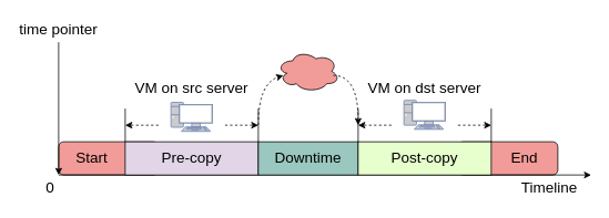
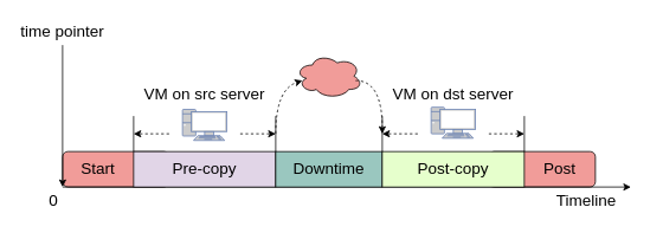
  <mxCell id="0" />
  <mxCell id="1" parent="0" />
  <mxCell id="2" value="" style="rounded=1;whiteSpace=wrap;html=1;fontSize=18;fillColor=#F19C99;" parent="1" vertex="1"><mxGeometry x="550" y="170" width="120" height="40" as="geometry" /></mxCell>
  <mxCell id="3" value="" style="rounded=1;whiteSpace=wrap;html=1;fillColor=#F19C99;" parent="1" vertex="1"><mxGeometry x="70" y="170" width="120" height="40" as="geometry" /></mxCell>
  <mxCell id="4" value="&lt;font style=&quot;font-size: 18px;&quot;&gt;Start&lt;/font&gt;" style="text;html=1;strokeColor=none;fillColor=none;align=center;verticalAlign=middle;whiteSpace=wrap;rounded=0;" parent="1" vertex="1"><mxGeometry x="80" y="175" width="60" height="30" as="geometry" /></mxCell>
  <mxCell id="5" value="" style="endArrow=classic;html=1;rounded=0;fontSize=18;" parent="1" edge="1"><mxGeometry width="50" height="50" relative="1" as="geometry"><mxPoint x="70" y="210" as="sourcePoint" /><mxPoint x="710" y="210" as="targetPoint" /></mxGeometry></mxCell>
  <mxCell id="6" value="Pre-copy" style="rounded=0;whiteSpace=wrap;html=1;fontSize=18;fillColor=#e1d5e7;" parent="1" vertex="1"><mxGeometry x="150" y="170" width="160" height="40" as="geometry" /></mxCell>
  <mxCell id="7" value="Downtime" style="rounded=0;whiteSpace=wrap;html=1;fontSize=18;fillColor=#9AC7BF;" parent="1" vertex="1"><mxGeometry x="310" y="170" width="120" height="40" as="geometry" /></mxCell>
  <mxCell id="8" value="Post-copy" style="rounded=0;whiteSpace=wrap;html=1;fontSize=18;fillColor=#E6FFCC;" parent="1" vertex="1"><mxGeometry x="430" y="170" width="160" height="40" as="geometry" /></mxCell>
- <mxCell id="9" value="&lt;font style=&quot;font-size: 18px;&quot;&gt;End&lt;/font&gt;" style="text;html=1;strokeColor=none;fillColor=none;align=center;verticalAlign=middle;whiteSpace=wrap;rounded=0;" parent="1" vertex="1"><mxGeometry x="600" y="175" width="60" height="30" as="geometry" /></mxCell>
+ <mxCell id="9" value="&lt;font style=&quot;font-size: 18px;&quot;&gt;Post&lt;/font&gt;" style="text;html=1;strokeColor=none;fillColor=none;align=center;verticalAlign=middle;whiteSpace=wrap;rounded=0;" parent="1" vertex="1"><mxGeometry x="600" y="175" width="60" height="30" as="geometry" /></mxCell>
  <mxCell id="10" value="Timeline" style="text;html=1;strokeColor=none;fillColor=none;align=center;verticalAlign=middle;whiteSpace=wrap;rounded=0;fontSize=18;" parent="1" vertex="1"><mxGeometry x="610" y="210" width="100" height="30" as="geometry" /></mxCell>
  <mxCell id="11" value="" style="fontColor=#0066CC;verticalAlign=top;verticalLabelPosition=bottom;labelPosition=center;align=center;html=1;outlineConnect=0;fillColor=#CCCCCC;strokeColor=#6881B3;gradientColor=none;gradientDirection=north;strokeWidth=2;shape=mxgraph.networks.pc;fontSize=18;" parent="1" vertex="1"><mxGeometry x="205" y="122.5" width="50" height="35" as="geometry" /></mxCell>
  <mxCell id="12" value="" style="endArrow=none;html=1;rounded=0;fontSize=18;exitX=0;exitY=0;exitDx=0;exitDy=0;" parent="1" edge="1" source="6"><mxGeometry width="50" height="50" relative="1" as="geometry"><mxPoint x="-90" y="170" as="sourcePoint" /><mxPoint x="150" y="130" as="targetPoint" /></mxGeometry></mxCell>
  <mxCell id="13" value="" style="endArrow=none;html=1;rounded=0;fontSize=18;" parent="1" edge="1"><mxGeometry width="50" height="50" relative="1" as="geometry"><mxPoint x="310" y="170" as="sourcePoint" /><mxPoint x="310" y="130" as="targetPoint" /></mxGeometry></mxCell>
  <mxCell id="14" value="VM on src server" style="text;html=1;strokeColor=none;fillColor=none;align=center;verticalAlign=middle;whiteSpace=wrap;rounded=0;fontSize=18;" parent="1" vertex="1"><mxGeometry x="150" y="90" width="160" height="30" as="geometry" /></mxCell>
  <mxCell id="15" value="" style="endArrow=classic;html=1;rounded=0;fontSize=18;dashed=1;" parent="1" edge="1"><mxGeometry width="50" height="50" relative="1" as="geometry"><mxPoint x="190" y="150" as="sourcePoint" /><mxPoint x="150" y="150" as="targetPoint" /></mxGeometry></mxCell>
  <mxCell id="16" value="" style="endArrow=classic;html=1;rounded=0;fontSize=18;dashed=1;" parent="1" edge="1"><mxGeometry width="50" height="50" relative="1" as="geometry"><mxPoint x="270" y="150" as="sourcePoint" /><mxPoint x="310" y="150" as="targetPoint" /></mxGeometry></mxCell>
  <mxCell id="17" value="" style="endArrow=none;html=1;rounded=0;fontSize=18;" parent="1" edge="1"><mxGeometry width="50" height="50" relative="1" as="geometry"><mxPoint x="430" y="170" as="sourcePoint" /><mxPoint x="430" y="130" as="targetPoint" /></mxGeometry></mxCell>
  <mxCell id="18" value="" style="endArrow=none;html=1;rounded=0;fontSize=18;" parent="1" edge="1"><mxGeometry width="50" height="50" relative="1" as="geometry"><mxPoint x="590" y="170" as="sourcePoint" /><mxPoint x="590" y="130" as="targetPoint" /></mxGeometry></mxCell>
  <mxCell id="19" value="" style="fontColor=#0066CC;verticalAlign=top;verticalLabelPosition=bottom;labelPosition=center;align=center;html=1;outlineConnect=0;fillColor=#CCCCCC;strokeColor=#6881B3;gradientColor=none;gradientDirection=north;strokeWidth=2;shape=mxgraph.networks.pc;fontSize=18;" parent="1" vertex="1"><mxGeometry x="485" y="120" width="50" height="35" as="geometry" /></mxCell>
  <mxCell id="20" value="" style="endArrow=classic;html=1;rounded=0;fontSize=18;dashed=1;" parent="1" edge="1"><mxGeometry width="50" height="50" relative="1" as="geometry"><mxPoint x="470" y="150" as="sourcePoint" /><mxPoint x="430" y="150" as="targetPoint" /></mxGeometry></mxCell>
  <mxCell id="21" value="" style="endArrow=classic;html=1;rounded=0;fontSize=18;dashed=1;" parent="1" edge="1"><mxGeometry width="50" height="50" relative="1" as="geometry"><mxPoint x="550" y="150" as="sourcePoint" /><mxPoint x="590" y="150" as="targetPoint" /></mxGeometry></mxCell>
  <mxCell id="22" value="VM on dst server" style="text;html=1;strokeColor=none;fillColor=none;align=center;verticalAlign=middle;whiteSpace=wrap;rounded=0;fontSize=18;" parent="1" vertex="1"><mxGeometry x="430" y="90" width="160" height="30" as="geometry" /></mxCell>
  <mxCell id="23" value="" style="ellipse;shape=cloud;whiteSpace=wrap;html=1;fontSize=18;fillColor=#F19C99;" parent="1" vertex="1"><mxGeometry x="332.5" y="60" width="75" height="50" as="geometry" /></mxCell>
  <mxCell id="24" value="" style="curved=1;endArrow=classic;html=1;rounded=0;fontSize=18;dashed=1;" parent="1" edge="1"><mxGeometry width="50" height="50" relative="1" as="geometry"><mxPoint x="310" y="150" as="sourcePoint" /><mxPoint x="340" y="90" as="targetPoint" /><Array as="points"><mxPoint x="310" y="100" /></Array></mxGeometry></mxCell>
  <mxCell id="25" value="" style="curved=1;endArrow=classic;html=1;rounded=0;dashed=1;fontSize=18;" parent="1" edge="1"><mxGeometry width="50" height="50" relative="1" as="geometry"><mxPoint x="400" y="90" as="sourcePoint" /><mxPoint x="430" y="150" as="targetPoint" /><Array as="points"><mxPoint x="430" y="90" /></Array></mxGeometry></mxCell>
  <mxCell id="26" value="&lt;font style=&quot;font-size: 18px;&quot;&gt;0&lt;/font&gt;" style="text;html=1;strokeColor=none;fillColor=none;align=center;verticalAlign=middle;whiteSpace=wrap;rounded=0;" parent="1" vertex="1"><mxGeometry x="30" y="210" width="60" height="30" as="geometry" /></mxCell>
  <mxCell id="27" value="time pointer" style="text;html=1;strokeColor=none;fillColor=none;align=center;verticalAlign=middle;whiteSpace=wrap;rounded=0;fontSize=18;" parent="1" vertex="1"><mxGeometry x="20" y="20" width="100" height="30" as="geometry" /></mxCell>
  <mxCell id="28" value="" style="endArrow=classic;html=1;rounded=0;fontSize=18;entryX=0;entryY=1;entryDx=0;entryDy=0;" parent="1" target="3" edge="1"><mxGeometry width="50" height="50" relative="1" as="geometry"><mxPoint x="70" y="50" as="sourcePoint" /><mxPoint x="-120" y="40" as="targetPoint" /></mxGeometry></mxCell>
